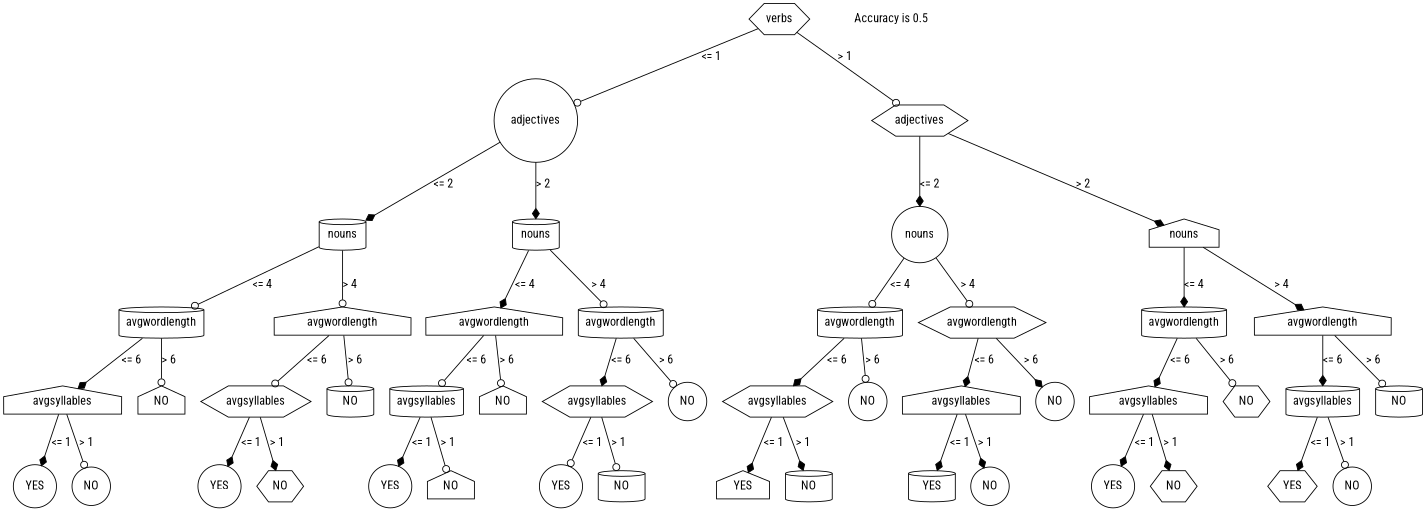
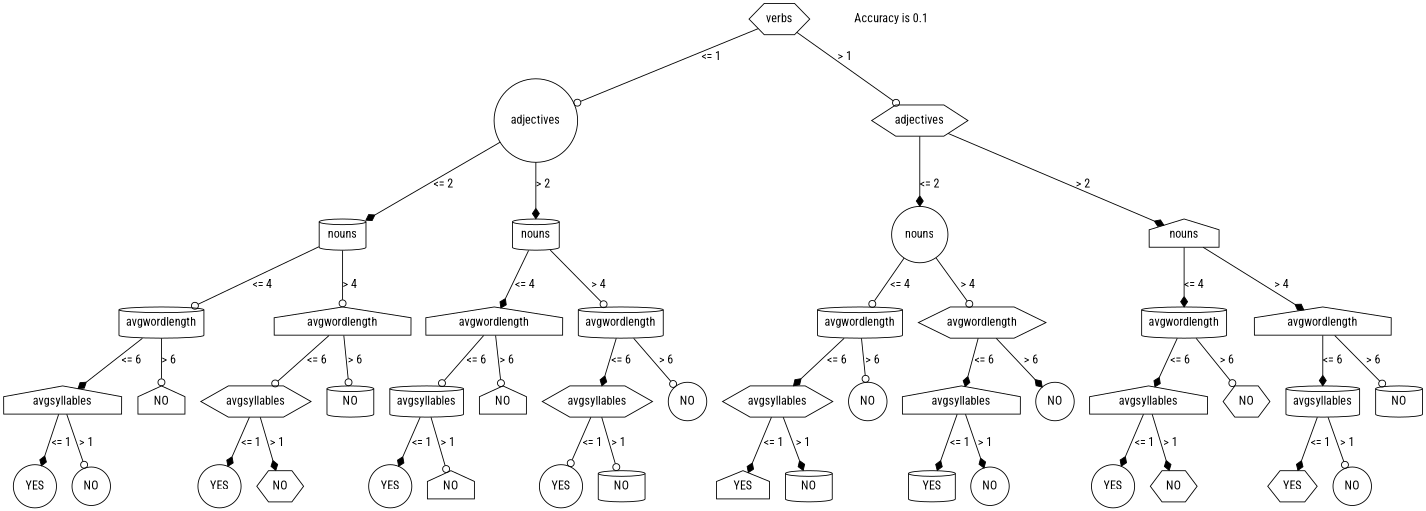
  digraph {
    fontname="Roboto Condensed"
    node [shape=circle fontname="Roboto Condensed"]
    edge [arrowhead=diamond fontname="Roboto Condensed"]
    n1 [label=verbs shape=hexagon]
    n2 [label=adjectives]
    n3 [label=adjectives shape=hexagon]
    n4 [label=nouns shape=cylinder]
    n5 [label=nouns shape=cylinder]
    n6 [label=nouns]
    n7 [label=nouns shape=house]
    n8 [label=avgwordlength shape=cylinder]
    n9 [label=avgwordlength shape=house]
    n10 [label=avgwordlength shape=house]
    n11 [label=avgwordlength shape=cylinder]
    n12 [label=avgwordlength shape=cylinder]
    n13 [label=avgwordlength shape=hexagon]
    n14 [label=avgwordlength shape=cylinder]
    n15 [label=avgwordlength shape=house]
    n16 [label=avgsyllables shape=house]
    n17 [label=NO shape=house]
    n18 [label=avgsyllables shape=hexagon]
    n19 [label=NO shape=cylinder]
    n20 [label=avgsyllables shape=cylinder]
    n21 [label=NO shape=house]
    n22 [label=avgsyllables shape=hexagon]
    n23 [label=NO]
    n24 [label=avgsyllables shape=hexagon]
    n25 [label=NO]
    n26 [label=avgsyllables shape=house]
    n27 [label=NO]
    n28 [label=avgsyllables shape=house]
    n29 [label=NO shape=hexagon]
    n30 [label=avgsyllables shape=cylinder]
    n31 [label=NO shape=cylinder]
    n32 [label=YES]
    n33 [label=NO]
    n34 [label=YES]
    n35 [label=NO shape=hexagon]
    n36 [label=YES]
    n37 [label=NO shape=house]
    n38 [label=YES]
    n39 [label=NO shape=cylinder]
    n40 [label=YES shape=house]
    n41 [label=NO shape=cylinder]
    n42 [label=YES shape=cylinder]
    n43 [label=NO]
    n44 [label=YES]
    n45 [label=NO shape=hexagon]
    n46 [label=YES shape=hexagon]
    n47 [label=NO]
-   n48 [label="Accuracy is 0.5" penwidth=0 shape=hexagon]
+   n48 [label="Accuracy is 0.1" penwidth=0 shape=hexagon]
    n1 -> n2 [label="<= 1" arrowhead=odot]
    n1 -> n3 [label="> 1" arrowhead=odot]
    n2 -> n4 [label="<= 2"]
    n2 -> n5 [label="> 2"]
    n3 -> n6 [label="<= 2"]
    n3 -> n7 [label="> 2"]
    n4 -> n8 [label="<= 4" arrowhead=odot]
    n4 -> n9 [label="> 4" arrowhead=odot]
    n5 -> n10 [label="<= 4"]
    n5 -> n11 [label="> 4" arrowhead=odot]
    n6 -> n12 [label="<= 4" arrowhead=odot]
    n6 -> n13 [label="> 4" arrowhead=odot]
    n7 -> n14 [label="<= 4"]
    n7 -> n15 [label="> 4"]
    n8 -> n16 [label="<= 6"]
    n8 -> n17 [label="> 6" arrowhead=odot]
    n9 -> n18 [label="<= 6" arrowhead=odot]
    n9 -> n19 [label="> 6" arrowhead=odot]
    n10 -> n20 [label="<= 6" arrowhead=odot]
    n10 -> n21 [label="> 6" arrowhead=odot]
    n11 -> n22 [label="<= 6"]
    n11 -> n23 [label="> 6" arrowhead=odot]
    n12 -> n24 [label="<= 6"]
    n12 -> n25 [label="> 6" arrowhead=odot]
    n13 -> n26 [label="<= 6"]
    n13 -> n27 [label="> 6"]
    n14 -> n28 [label="<= 6"]
    n14 -> n29 [label="> 6" arrowhead=odot]
    n15 -> n30 [label="<= 6"]
    n15 -> n31 [label="> 6" arrowhead=odot]
    n16 -> n32 [label="<= 1"]
    n16 -> n33 [label="> 1" arrowhead=odot]
    n18 -> n34 [label="<= 1"]
    n18 -> n35 [label="> 1"]
    n20 -> n36 [label="<= 1"]
    n20 -> n37 [label="> 1" arrowhead=odot]
    n22 -> n38 [label="<= 1" arrowhead=odot]
    n22 -> n39 [label="> 1" arrowhead=odot]
    n24 -> n40 [label="<= 1"]
    n24 -> n41 [label="> 1"]
    n26 -> n42 [label="<= 1"]
    n26 -> n43 [label="> 1"]
    n28 -> n44 [label="<= 1"]
    n28 -> n45 [label="> 1"]
    n30 -> n46 [label="<= 1"]
    n30 -> n47 [label="> 1" arrowhead=odot]
  }
